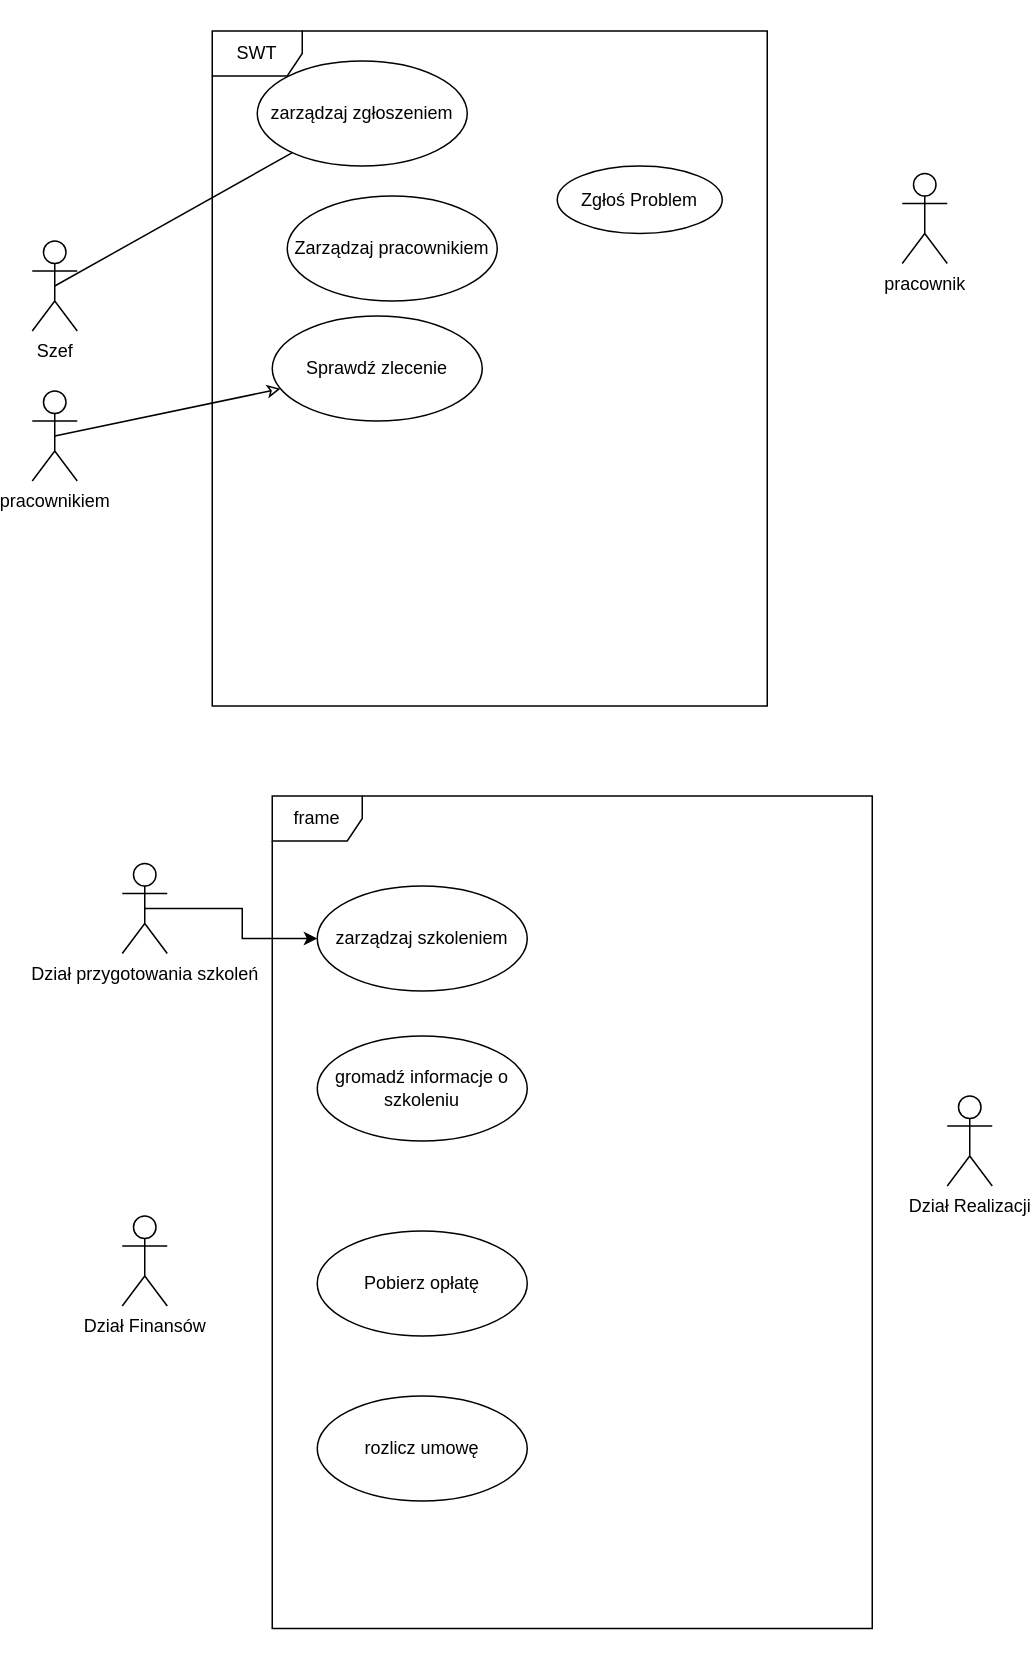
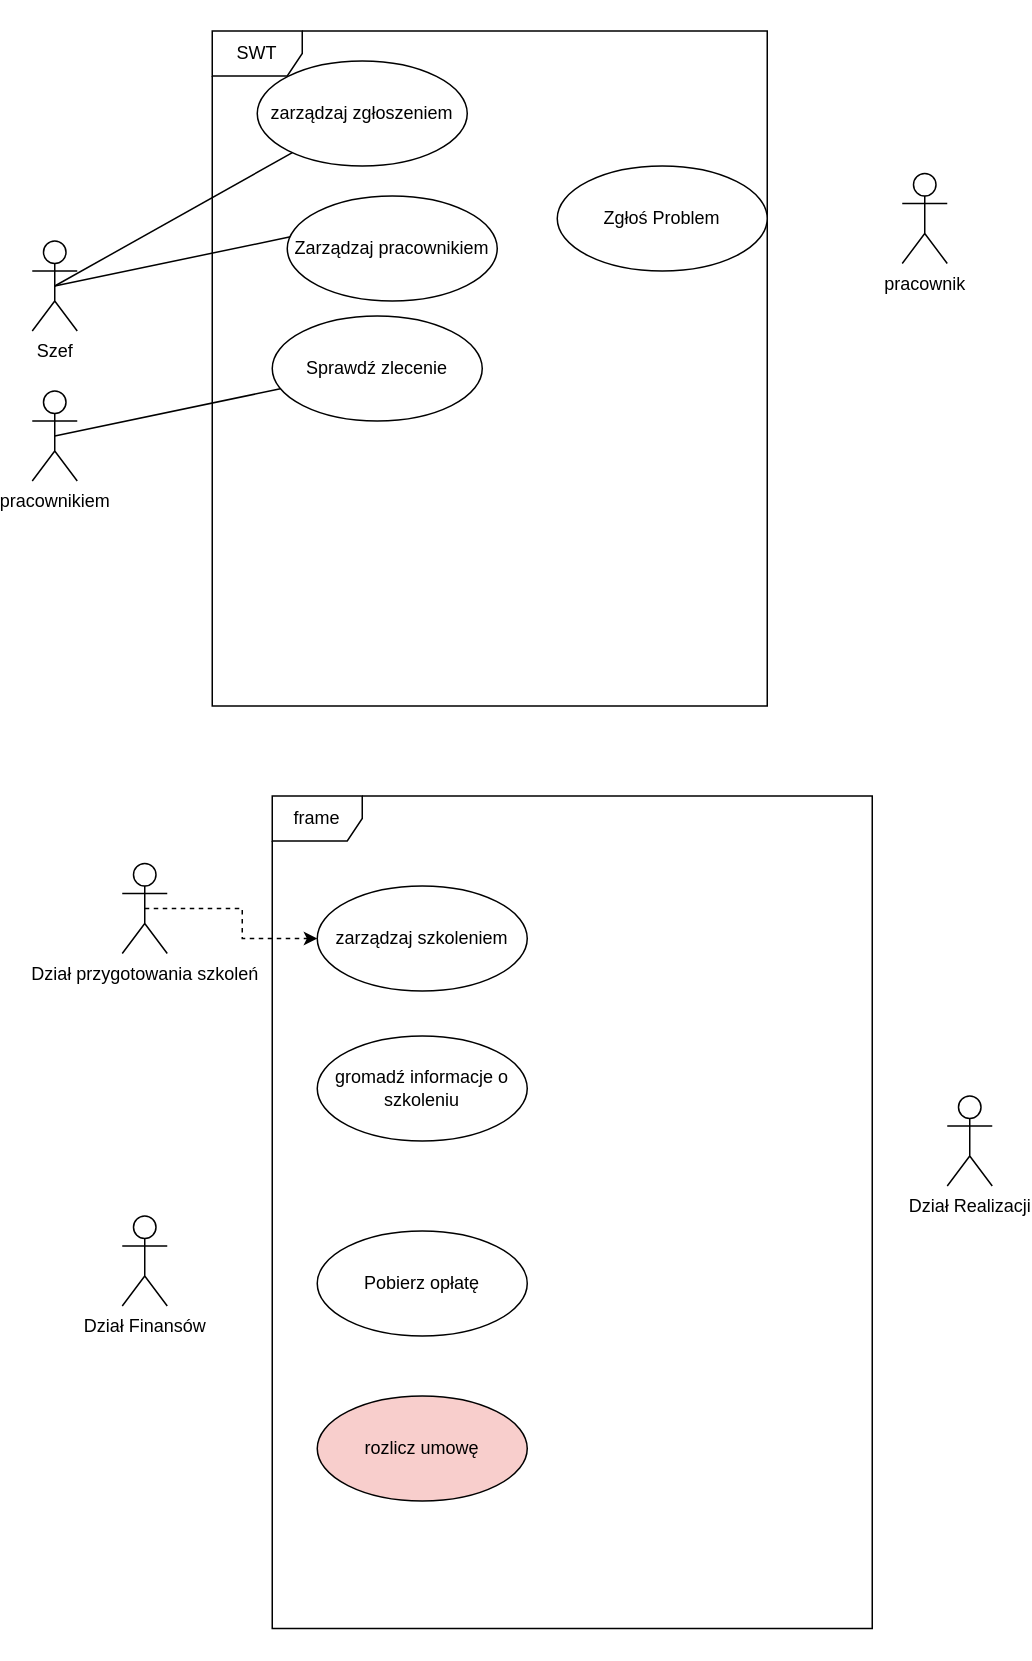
  <mxCell id="0" />
  <mxCell id="1" parent="0" />
  <mxCell id="2" value="SWT" style="shape=umlFrame;whiteSpace=wrap;html=1;pointerEvents=0;" vertex="1" parent="1"><mxGeometry x="140" width="370" height="450" as="geometry" y="20" /></mxCell>
  <mxCell id="3" style="rounded=0;orthogonalLoop=1;jettySize=auto;html=1;exitX=0.5;exitY=0.5;exitDx=0;exitDy=0;exitPerimeter=0;endArrow=none;endFill=0;" edge="1" parent="1" source="5" target="9"><mxGeometry relative="1" as="geometry" /></mxCell>
+ <mxCell id="4" style="rounded=0;orthogonalLoop=1;jettySize=auto;html=1;entryX=0.021;entryY=0.386;entryDx=0;entryDy=0;entryPerimeter=0;endArrow=none;endFill=0;exitX=0.5;exitY=0.5;exitDx=0;exitDy=0;exitPerimeter=0;" edge="1" parent="1" source="5" target="10"><mxGeometry relative="1" as="geometry" /></mxCell>
  <mxCell id="5" value="Szef" style="shape=umlActor;verticalLabelPosition=bottom;verticalAlign=top;html=1;" vertex="1" parent="1"><mxGeometry x="20" y="160" width="30" height="60" as="geometry" /></mxCell>
- <mxCell id="6" style="rounded=0;orthogonalLoop=1;jettySize=auto;html=1;exitX=0.5;exitY=0.5;exitDx=0;exitDy=0;exitPerimeter=0;endArrow=classic;endFill=0;" edge="1" parent="1" source="7" target="11"><mxGeometry relative="1" as="geometry" /></mxCell>
+ <mxCell id="6" style="rounded=0;orthogonalLoop=1;jettySize=auto;html=1;exitX=0.5;exitY=0.5;exitDx=0;exitDy=0;exitPerimeter=0;endArrow=none;endFill=0;" edge="1" parent="1" source="7" target="11"><mxGeometry relative="1" as="geometry" /></mxCell>
  <mxCell id="7" value="pracownikiem" style="shape=umlActor;verticalLabelPosition=bottom;verticalAlign=top;html=1;" vertex="1" parent="1"><mxGeometry x="20" y="260" width="30" height="60" as="geometry" /></mxCell>
  <mxCell id="8" value="pracownik" style="shape=umlActor;verticalLabelPosition=bottom;verticalAlign=top;html=1;" vertex="1" parent="1"><mxGeometry x="600" y="115" width="30" height="60" as="geometry" /></mxCell>
  <mxCell id="9" value="zarządzaj zgłoszeniem" style="ellipse;whiteSpace=wrap;html=1;" vertex="1" parent="1"><mxGeometry x="170" y="40" width="140" height="70" as="geometry" /></mxCell>
  <mxCell id="10" value="Zarządzaj pracownikiem" style="ellipse;whiteSpace=wrap;html=1;" vertex="1" parent="1"><mxGeometry x="190" y="130" width="140" height="70" as="geometry" /></mxCell>
  <mxCell id="11" value="Sprawdź zlecenie" style="ellipse;whiteSpace=wrap;html=1;" vertex="1" parent="1"><mxGeometry x="180" y="210" width="140" height="70" as="geometry" /></mxCell>
- <mxCell id="12" value="Zgłoś Problem" style="ellipse;whiteSpace=wrap;html=1;" vertex="1" parent="1"><mxGeometry x="370" y="110" width="110" height="45" as="geometry" /></mxCell>
+ <mxCell id="12" value="Zgłoś Problem" style="ellipse;whiteSpace=wrap;html=1;" vertex="1" parent="1"><mxGeometry x="370" y="110" width="140" height="70" as="geometry" /></mxCell>
  <mxCell id="13" value="frame" style="shape=umlFrame;whiteSpace=wrap;html=1;pointerEvents=0;" vertex="1" parent="1"><mxGeometry x="180" y="530" width="400" height="555" as="geometry" /></mxCell>
- <mxCell id="14" style="edgeStyle=orthogonalEdgeStyle;rounded=0;orthogonalLoop=1;jettySize=auto;html=1;exitX=0.5;exitY=0.5;exitDx=0;exitDy=0;exitPerimeter=0;" edge="1" parent="1" source="15" target="18"><mxGeometry relative="1" as="geometry" /></mxCell>
+ <mxCell id="14" style="edgeStyle=orthogonalEdgeStyle;rounded=0;orthogonalLoop=1;jettySize=auto;html=1;exitX=0.5;exitY=0.5;exitDx=0;exitDy=0;exitPerimeter=0;dashed=1;" edge="1" parent="1" source="15" target="18"><mxGeometry relative="1" as="geometry" /></mxCell>
  <mxCell id="15" value="Dział przygotowania szkoleń" style="shape=umlActor;verticalLabelPosition=bottom;verticalAlign=top;html=1;" vertex="1" parent="1"><mxGeometry x="80" y="575" width="30" height="60" as="geometry" /></mxCell>
  <mxCell id="16" value="Dział Finansów" style="shape=umlActor;verticalLabelPosition=bottom;verticalAlign=top;html=1;" vertex="1" parent="1"><mxGeometry x="80" y="810" width="30" height="60" as="geometry" /></mxCell>
  <mxCell id="17" value="Dział Realizacji" style="shape=umlActor;verticalLabelPosition=bottom;verticalAlign=top;html=1;" vertex="1" parent="1"><mxGeometry x="630" y="730" width="30" height="60" as="geometry" /></mxCell>
  <mxCell id="18" value="zarządzaj szkoleniem" style="ellipse;whiteSpace=wrap;html=1;" vertex="1" parent="1"><mxGeometry x="210" y="590" width="140" height="70" as="geometry" /></mxCell>
  <mxCell id="19" value="gromadź informacje o szkoleniu" style="ellipse;whiteSpace=wrap;html=1;" vertex="1" parent="1"><mxGeometry x="210" y="690" width="140" height="70" as="geometry" /></mxCell>
  <mxCell id="20" value="Pobierz opłatę" style="ellipse;whiteSpace=wrap;html=1;" vertex="1" parent="1"><mxGeometry x="210" y="820" width="140" height="70" as="geometry" /></mxCell>
- <mxCell id="21" value="rozlicz umowę" style="ellipse;whiteSpace=wrap;html=1;" vertex="1" parent="1"><mxGeometry x="210" y="930" width="140" height="70" as="geometry" /></mxCell>
+ <mxCell id="21" value="rozlicz umowę" style="ellipse;whiteSpace=wrap;html=1;fillColor=#f8cecc;" vertex="1" parent="1"><mxGeometry x="210" y="930" width="140" height="70" as="geometry" /></mxCell>
